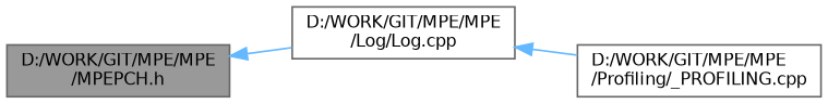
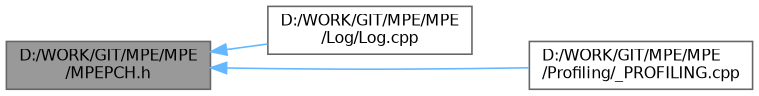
  digraph {
    rankdir=LR
    node [color=grey40 fillcolor=white fontname=Helvetica fontsize=10 shape=box style=filled]
    edge [color=steelblue1 dir=back fontname=Helvetica fontsize=10 labelfontname=Helvetica labelfontsize=10 style=solid]
    n1 [color=gray40 fillcolor=grey60 fontcolor=black height=0.2 label="D:/WORK/GIT/MPE/MPE\l/MPEPCH.h" width=0.4]
    n2 [height=0.2 label="D:/WORK/GIT/MPE/MPE\l/Log/Log.cpp" width=0.4]
    n3 [height=0.2 label="D:/WORK/GIT/MPE/MPE\l/Profiling/_PROFILING.cpp" width=0.4]
    n1 -> n2
-   n2 -> n3
+   n1 -> n3
  }
